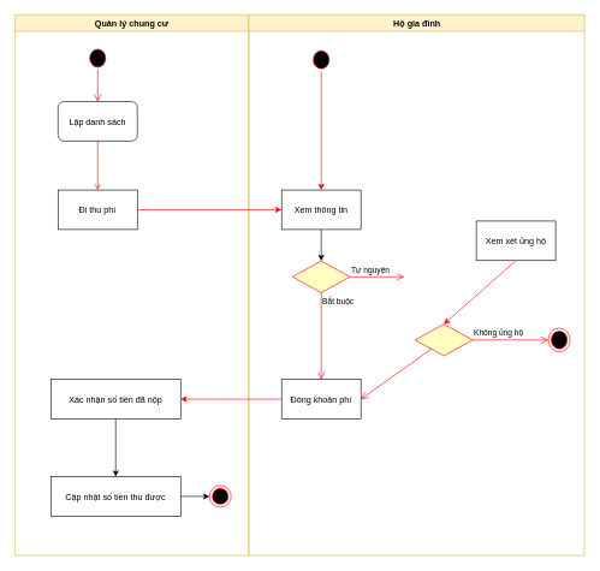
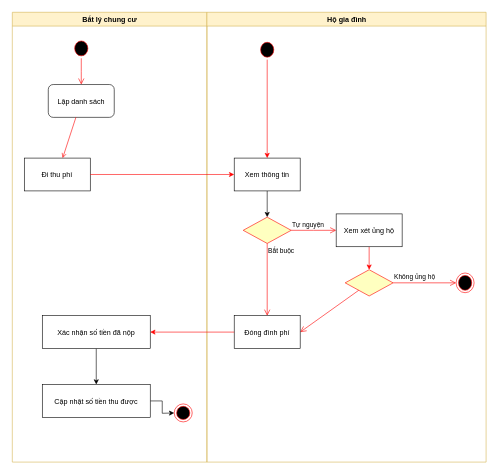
  <mxCell id="0" />
  <mxCell id="1" parent="0" />
- <mxCell id="2" value="Quản lý chung cư" style="swimlane;whiteSpace=wrap;fillColor=#fff2cc;strokeColor=#d6b656;" parent="1" vertex="1"><mxGeometry x="20" y="20" width="324.5" height="750" as="geometry" /></mxCell>
+ <mxCell id="2" value="Bắt lý chung cư" style="swimlane;whiteSpace=wrap;fillColor=#fff2cc;strokeColor=#d6b656;" parent="1" vertex="1"><mxGeometry x="20" y="20" width="324.5" height="750" as="geometry" /></mxCell>
  <mxCell id="3" value="" style="ellipse;shape=startState;fillColor=#000000;strokeColor=#ff0000;" parent="2" vertex="1"><mxGeometry x="100" y="43.797" width="30" height="32.848" as="geometry" /></mxCell>
  <mxCell id="4" value="" style="edgeStyle=elbowEdgeStyle;elbow=horizontal;verticalAlign=bottom;endArrow=open;endSize=8;strokeColor=#FF0000;endFill=1;rounded=0" parent="2" source="3" target="5" edge="1"><mxGeometry x="100" y="43.797" as="geometry"><mxPoint x="115" y="120.443" as="targetPoint" /></mxGeometry></mxCell>
  <mxCell id="5" value="Lập danh sách" style="rounded=1;" parent="2" vertex="1"><mxGeometry x="60" y="120.443" width="110" height="54.747" as="geometry" /></mxCell>
- <mxCell id="6" value="Đi thu phí" style="" parent="2" vertex="1"><mxGeometry x="60" y="243.076" width="110" height="54.747" as="geometry" /></mxCell>
+ <mxCell id="6" value="Đi thu phí" style="" parent="2" vertex="1"><mxGeometry x="20" y="243.076" width="110" height="54.747" as="geometry" /></mxCell>
  <mxCell id="7" value="" style="endArrow=open;strokeColor=#FF0000;endFill=1;rounded=0" parent="2" source="5" target="6" edge="1"><mxGeometry relative="1" as="geometry" /></mxCell>
  <mxCell id="8" value="" style="edgeStyle=orthogonalEdgeStyle;rounded=0;orthogonalLoop=1;jettySize=auto;html=1;" edge="1" parent="2" source="9" target="11"><mxGeometry relative="1" as="geometry" /></mxCell>
  <mxCell id="9" value="Xác nhận số tiền đã nộp" style="" vertex="1" parent="2"><mxGeometry x="50" y="505.861" width="180" height="54.747" as="geometry" /></mxCell>
  <mxCell id="10" value="" style="edgeStyle=orthogonalEdgeStyle;rounded=0;orthogonalLoop=1;jettySize=auto;html=1;" edge="1" parent="2" source="11"><mxGeometry relative="1" as="geometry"><mxPoint x="270.0" y="668.059" as="targetPoint" /></mxGeometry></mxCell>
- <mxCell id="11" value="Cập nhật số tiền thu được" style="" vertex="1" parent="2"><mxGeometry x="50" y="640.608" width="180" height="54.747" as="geometry" /></mxCell>
+ <mxCell id="11" value="Cập nhật số tiền thu được" style="" vertex="1" parent="2"><mxGeometry x="50" y="620.608" width="180" height="54.747" as="geometry" /></mxCell>
  <mxCell id="12" value="" style="ellipse;html=1;shape=endState;fillColor=#000000;strokeColor=#ff0000;" vertex="1" parent="2"><mxGeometry x="270" y="652.98" width="30" height="30" as="geometry" /></mxCell>
  <mxCell id="13" value="Hộ gia đình" style="swimlane;whiteSpace=wrap;fillColor=#fff2cc;strokeColor=#d6b656;" parent="1" vertex="1"><mxGeometry x="344.5" y="20" width="465.5" height="750" as="geometry" /></mxCell>
  <mxCell id="14" style="edgeStyle=orthogonalEdgeStyle;rounded=0;orthogonalLoop=1;jettySize=auto;html=1;entryX=0.5;entryY=0;entryDx=0;entryDy=0;strokeColor=#ff0000;" edge="1" parent="13" source="15" target="17"><mxGeometry relative="1" as="geometry" /></mxCell>
  <mxCell id="15" value="" style="ellipse;shape=startState;fillColor=#000000;strokeColor=#ff0000;" parent="13" vertex="1"><mxGeometry x="85.5" y="45.987" width="30" height="32.848" as="geometry" /></mxCell>
  <mxCell id="16" style="rounded=0;orthogonalLoop=1;jettySize=auto;html=1;entryX=0.5;entryY=0;entryDx=0;entryDy=0;" edge="1" parent="13" source="17" target="18"><mxGeometry relative="1" as="geometry" /></mxCell>
  <mxCell id="17" value="Xem thông tin" style="" parent="13" vertex="1"><mxGeometry x="45.5" y="243.076" width="110" height="54.747" as="geometry" /></mxCell>
  <mxCell id="18" value="" style="rhombus;whiteSpace=wrap;html=1;fontColor=#000000;fillColor=#ffffc0;strokeColor=#ff0000;" vertex="1" parent="13"><mxGeometry x="60.5" y="341.62" width="80" height="43.797" as="geometry" /></mxCell>
  <mxCell id="19" value="Tự nguyện&amp;nbsp;" style="edgeStyle=orthogonalEdgeStyle;html=1;align=left;verticalAlign=bottom;endArrow=open;endSize=8;strokeColor=#ff0000;rounded=0;" edge="1" source="18" parent="13"><mxGeometry x="-1" relative="1" as="geometry"><mxPoint x="215.5" y="363.519" as="targetPoint" /></mxGeometry></mxCell>
  <mxCell id="20" value="Bắt buộc" style="html=1;align=left;verticalAlign=top;endArrow=open;endSize=8;strokeColor=#ff0000;rounded=0;entryX=0.5;entryY=0;entryDx=0;entryDy=0;" edge="1" source="18" parent="13" target="27"><mxGeometry x="-1" relative="1" as="geometry"><mxPoint x="100.5" y="451.114" as="targetPoint" /></mxGeometry></mxCell>
  <mxCell id="21" style="rounded=0;orthogonalLoop=1;jettySize=auto;html=1;exitX=0.5;exitY=1;exitDx=0;exitDy=0;entryX=0.5;entryY=0;entryDx=0;entryDy=0;strokeColor=#ff0000;" edge="1" parent="13" source="22" target="23"><mxGeometry relative="1" as="geometry" /></mxCell>
- <mxCell id="22" value="Xem xét ủng hộ" style="" vertex="1" parent="13"><mxGeometry x="315.5" y="286.146" width="110" height="54.747" as="geometry" /></mxCell>
+ <mxCell id="22" value="Xem xét ủng hộ" style="" vertex="1" parent="13"><mxGeometry x="215.5" y="336.146" width="110" height="54.747" as="geometry" /></mxCell>
  <mxCell id="23" value="" style="rhombus;whiteSpace=wrap;html=1;fontColor=#000000;fillColor=#ffffc0;strokeColor=#ff0000;" vertex="1" parent="13"><mxGeometry x="230.5" y="429.215" width="80" height="43.797" as="geometry" /></mxCell>
  <mxCell id="24" value="Không ủng hộ" style="edgeStyle=orthogonalEdgeStyle;html=1;align=left;verticalAlign=bottom;endArrow=open;endSize=8;strokeColor=#ff0000;rounded=0;" edge="1" source="23" parent="13"><mxGeometry x="-1" relative="1" as="geometry"><mxPoint x="415.5" y="451.114" as="targetPoint" /></mxGeometry></mxCell>
  <mxCell id="25" value="" style="html=1;align=left;verticalAlign=top;endArrow=open;endSize=8;strokeColor=#ff0000;rounded=0;entryX=1;entryY=0.5;entryDx=0;entryDy=0;" edge="1" source="23" parent="13" target="27"><mxGeometry x="-1" relative="1" as="geometry"><mxPoint x="270.5" y="538.709" as="targetPoint" /></mxGeometry></mxCell>
  <mxCell id="26" value="" style="ellipse;html=1;shape=endState;fillColor=#000000;strokeColor=#ff0000;" vertex="1" parent="13"><mxGeometry x="415.5" y="434.69" width="30" height="32.848" as="geometry" /></mxCell>
- <mxCell id="27" value="Đóng khoản phí" style="" vertex="1" parent="13"><mxGeometry x="45.5" y="505.861" width="110" height="54.747" as="geometry" /></mxCell>
+ <mxCell id="27" value="Đóng đình phí" style="" vertex="1" parent="13"><mxGeometry x="45.5" y="505.861" width="110" height="54.747" as="geometry" /></mxCell>
  <mxCell id="28" style="rounded=0;orthogonalLoop=1;jettySize=auto;html=1;entryX=0;entryY=0.5;entryDx=0;entryDy=0;fillColor=#f8cecc;strokeColor=#ff0000;" edge="1" parent="1" source="6" target="17"><mxGeometry relative="1" as="geometry" /></mxCell>
  <mxCell id="29" style="rounded=0;orthogonalLoop=1;jettySize=auto;html=1;exitX=0;exitY=0.5;exitDx=0;exitDy=0;entryX=1;entryY=0.5;entryDx=0;entryDy=0;strokeColor=#ff0000;" edge="1" parent="1" source="27" target="9"><mxGeometry relative="1" as="geometry" /></mxCell>
